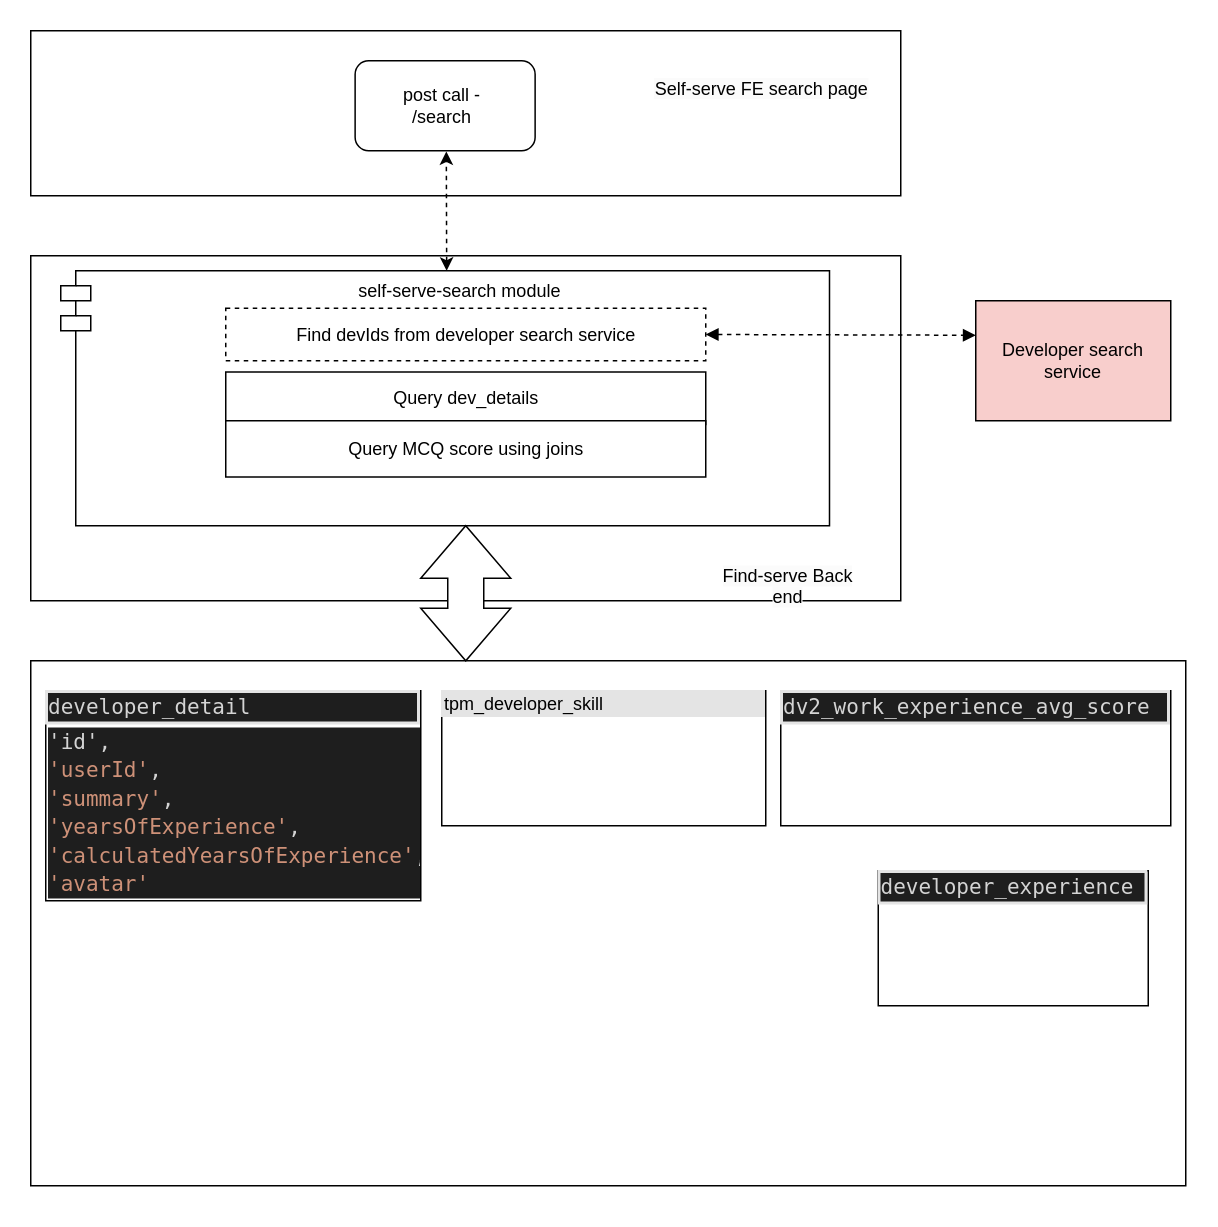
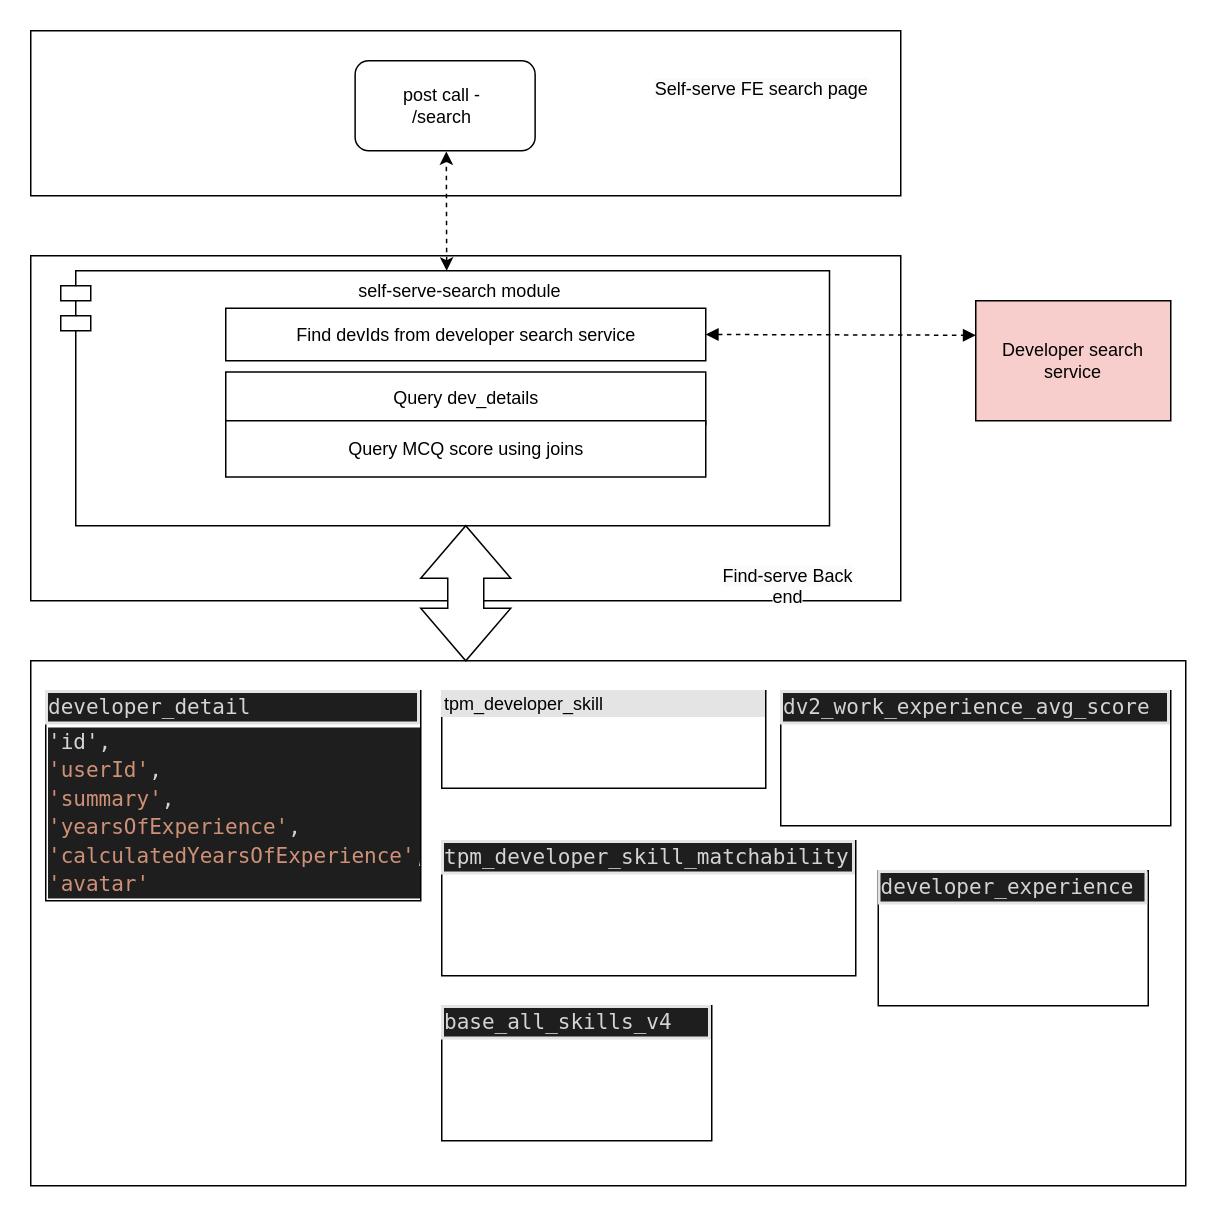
  <mxCell id="0" />
  <mxCell id="1" parent="0" />
  <mxCell id="2" value="" style="rounded=0;whiteSpace=wrap;html=1;" vertex="1" parent="1"><mxGeometry x="20" y="20" width="580" height="110" as="geometry" /></mxCell>
  <mxCell id="3" value="&lt;span style=&quot;color: rgb(0, 0, 0); font-family: Helvetica; font-size: 12px; font-style: normal; font-variant-ligatures: normal; font-variant-caps: normal; font-weight: 400; letter-spacing: normal; orphans: 2; text-indent: 0px; text-transform: none; widows: 2; word-spacing: 0px; -webkit-text-stroke-width: 0px; background-color: rgb(251, 251, 251); text-decoration-thickness: initial; text-decoration-style: initial; text-decoration-color: initial; float: none; display: inline !important;&quot;&gt;Self-serve FE search page&lt;/span&gt;" style="text;whiteSpace=wrap;html=1;align=center;" vertex="1" parent="1"><mxGeometry x="420" y="45" width="175" height="40" as="geometry" /></mxCell>
  <mxCell id="4" value="post call -&amp;nbsp;&lt;br&gt;/search&amp;nbsp;" style="rounded=1;whiteSpace=wrap;html=1;" vertex="1" parent="1"><mxGeometry x="236.25" y="40" width="120" height="60" as="geometry" /></mxCell>
  <mxCell id="5" value="" style="rounded=0;whiteSpace=wrap;html=1;" vertex="1" parent="1"><mxGeometry x="20" y="170" width="580" height="230" as="geometry" /></mxCell>
  <mxCell id="6" value="" style="endArrow=classic;startArrow=classic;html=1;rounded=0;dashed=1;entryX=0.442;entryY=1.008;entryDx=0;entryDy=0;entryPerimeter=0;exitX=0.703;exitY=0;exitDx=0;exitDy=0;exitPerimeter=0;" edge="1" parent="1"><mxGeometry width="50" height="50" relative="1" as="geometry"><mxPoint x="297.287" y="180" as="sourcePoint" /><mxPoint x="297.04" y="100.48" as="targetPoint" /></mxGeometry></mxCell>
  <mxCell id="7" value="&lt;span style=&quot;color: rgb(0, 0, 0); font-family: Helvetica; font-size: 12px; font-style: normal; font-variant-ligatures: normal; font-variant-caps: normal; font-weight: 400; letter-spacing: normal; orphans: 2; text-indent: 0px; text-transform: none; widows: 2; word-spacing: 0px; -webkit-text-stroke-width: 0px; background-color: rgb(251, 251, 251); text-decoration-thickness: initial; text-decoration-style: initial; text-decoration-color: initial; float: none; display: inline !important;&quot;&gt;Find-serve Back end&lt;/span&gt;" style="text;whiteSpace=wrap;html=1;align=center;" vertex="1" parent="1"><mxGeometry x="470" y="370" width="110" height="40" as="geometry" /></mxCell>
  <mxCell id="8" value="self-serve-search module" style="shape=module;align=left;spacingLeft=20;align=center;verticalAlign=top;" vertex="1" parent="1"><mxGeometry x="40" y="180" width="512.5" height="170" as="geometry" /></mxCell>
  <mxCell id="9" value="Developer search service" style="whiteSpace=wrap;html=1;align=center;fillColor=#f8cecc;" vertex="1" parent="1"><mxGeometry x="650" y="200" width="130" height="80" as="geometry" /></mxCell>
  <mxCell id="10" value="" style="endArrow=block;startArrow=block;endFill=1;startFill=1;html=1;rounded=0;dashed=1;exitX=1;exitY=0.5;exitDx=0;exitDy=0;" edge="1" parent="1" source="18"><mxGeometry width="160" relative="1" as="geometry"><mxPoint x="550" y="220" as="sourcePoint" /><mxPoint x="650" y="223" as="targetPoint" /></mxGeometry></mxCell>
  <mxCell id="11" value="&lt;div style=&quot;color: rgb(212, 212, 212); background-color: rgb(30, 30, 30); font-family: &amp;quot;Droid Sans Mono&amp;quot;, &amp;quot;monospace&amp;quot;, monospace; font-weight: normal; font-size: 14px; line-height: 19px;&quot;&gt;&lt;br&gt;&lt;/div&gt;" style="verticalLabelPosition=bottom;verticalAlign=top;html=1;shape=mxgraph.basic.rect;fillColor2=none;strokeWidth=1;size=20;indent=5;" vertex="1" parent="1"><mxGeometry x="20" y="440" width="770" height="350" as="geometry" /></mxCell>
  <mxCell id="12" value="&lt;div style=&quot;box-sizing:border-box;width:100%;background:#e4e4e4;padding:2px;&quot;&gt;&lt;div style=&quot;color: rgb(212, 212, 212); background-color: rgb(30, 30, 30); font-family: &amp;quot;Droid Sans Mono&amp;quot;, &amp;quot;monospace&amp;quot;, monospace; font-size: 14px; line-height: 19px;&quot;&gt;developer_detail&lt;/div&gt;&lt;/div&gt;&lt;table style=&quot;width:100%;font-size:1em;&quot; cellpadding=&quot;2&quot; cellspacing=&quot;0&quot;&gt;&lt;tbody&gt;&lt;tr&gt;&lt;td&gt;&lt;div style=&quot;color: rgb(212, 212, 212); background-color: rgb(30, 30, 30); font-family: &amp;quot;Droid Sans Mono&amp;quot;, &amp;quot;monospace&amp;quot;, monospace; font-size: 14px; line-height: 19px;&quot;&gt;&lt;div&gt;'id',&lt;/div&gt;&lt;div&gt;        &lt;span style=&quot;color: #ce9178;&quot;&gt;'userId'&lt;/span&gt;,&lt;/div&gt;&lt;div&gt;        &lt;span style=&quot;color: #ce9178;&quot;&gt;'summary'&lt;/span&gt;,&lt;/div&gt;&lt;div&gt;        &lt;span style=&quot;color: #ce9178;&quot;&gt;'yearsOfExperience'&lt;/span&gt;,&lt;/div&gt;&lt;div&gt;        &lt;span style=&quot;color: #ce9178;&quot;&gt;'calculatedYearsOfExperience'&lt;/span&gt;,&lt;/div&gt;&lt;div&gt;        &lt;span style=&quot;color: #ce9178;&quot;&gt;'avatar'&lt;/span&gt;&lt;/div&gt;&lt;/div&gt;&lt;/td&gt;&lt;td&gt;&lt;br&gt;&lt;/td&gt;&lt;/tr&gt;&lt;/tbody&gt;&lt;/table&gt;" style="verticalAlign=top;align=left;overflow=fill;html=1;" vertex="1" parent="1"><mxGeometry x="30" y="460" width="250" height="140" as="geometry" /></mxCell>
- <mxCell id="13" value="&lt;div style=&quot;box-sizing:border-box;width:100%;background:#e4e4e4;padding:2px;&quot;&gt;tpm_developer_skill&lt;br&gt;&lt;/div&gt;" style="verticalAlign=top;align=left;overflow=fill;html=1;" vertex="1" parent="1"><mxGeometry x="294" y="460" width="216" height="90" as="geometry" /></mxCell>
+ <mxCell id="13" value="&lt;div style=&quot;box-sizing:border-box;width:100%;background:#e4e4e4;padding:2px;&quot;&gt;tpm_developer_skill&lt;br&gt;&lt;/div&gt;" style="verticalAlign=top;align=left;overflow=fill;html=1;" vertex="1" parent="1"><mxGeometry x="294" y="460" width="216" height="65" as="geometry" /></mxCell>
  <mxCell id="14" value="&lt;div style=&quot;box-sizing:border-box;width:100%;background:#e4e4e4;padding:2px;&quot;&gt;&lt;div style=&quot;color: rgb(212, 212, 212); background-color: rgb(30, 30, 30); font-family: &amp;quot;Droid Sans Mono&amp;quot;, &amp;quot;monospace&amp;quot;, monospace; font-size: 14px; line-height: 19px;&quot;&gt;developer_experience&lt;/div&gt;&lt;/div&gt;" style="verticalAlign=top;align=left;overflow=fill;html=1;" vertex="1" parent="1"><mxGeometry x="585" y="580" width="180" height="90" as="geometry" /></mxCell>
  <mxCell id="15" value="&lt;div style=&quot;box-sizing:border-box;width:100%;background:#e4e4e4;padding:2px;&quot;&gt;&lt;div style=&quot;color: rgb(212, 212, 212); background-color: rgb(30, 30, 30); font-family: &amp;quot;Droid Sans Mono&amp;quot;, &amp;quot;monospace&amp;quot;, monospace; font-size: 14px; line-height: 19px;&quot;&gt;dv2_work_experience_avg_score&lt;/div&gt;&lt;/div&gt;" style="verticalAlign=top;align=left;overflow=fill;html=1;" vertex="1" parent="1"><mxGeometry x="520" y="460" width="260" height="90" as="geometry" /></mxCell>
- <mxCell id="18" value="Find devIds from developer search service" style="html=1;dashed=1;" vertex="1" parent="1"><mxGeometry x="150" y="205" width="320" height="35" as="geometry" /></mxCell>
+ <mxCell id="16" value="&lt;div style=&quot;box-sizing:border-box;width:100%;background:#e4e4e4;padding:2px;&quot;&gt;&lt;div style=&quot;color: rgb(212, 212, 212); background-color: rgb(30, 30, 30); font-family: &amp;quot;Droid Sans Mono&amp;quot;, &amp;quot;monospace&amp;quot;, monospace; font-size: 14px; line-height: 19px;&quot;&gt;tpm_developer_skill_matchability&lt;/div&gt;&lt;/div&gt;" style="verticalAlign=top;align=left;overflow=fill;html=1;" vertex="1" parent="1"><mxGeometry x="294" y="560" width="276" height="90" as="geometry" /></mxCell>
+ <mxCell id="17" value="&lt;div style=&quot;box-sizing:border-box;width:100%;background:#e4e4e4;padding:2px;&quot;&gt;&lt;div style=&quot;color: rgb(212, 212, 212); background-color: rgb(30, 30, 30); font-family: &amp;quot;Droid Sans Mono&amp;quot;, &amp;quot;monospace&amp;quot;, monospace; font-size: 14px; line-height: 19px;&quot;&gt;base_all_skills_v4&lt;/div&gt;&lt;/div&gt;" style="verticalAlign=top;align=left;overflow=fill;html=1;" vertex="1" parent="1"><mxGeometry x="294" y="670" width="180" height="90" as="geometry" /></mxCell>
+ <mxCell id="18" value="Find devIds from developer search service" style="html=1;" vertex="1" parent="1"><mxGeometry x="150" y="205" width="320" height="35" as="geometry" /></mxCell>
  <mxCell id="19" value="Query dev_details" style="html=1;" vertex="1" parent="1"><mxGeometry x="150" y="247.5" width="320" height="35" as="geometry" /></mxCell>
  <mxCell id="20" value="Query MCQ score using joins" style="html=1;" vertex="1" parent="1"><mxGeometry x="150" y="280" width="320" height="37.5" as="geometry" /></mxCell>
  <mxCell id="21" value="" style="html=1;shadow=0;dashed=0;align=center;verticalAlign=middle;shape=mxgraph.arrows2.twoWayArrow;dy=0.6;dx=35;rotation=90;" vertex="1" parent="1"><mxGeometry x="265" y="365" width="90" height="60" as="geometry" /></mxCell>
